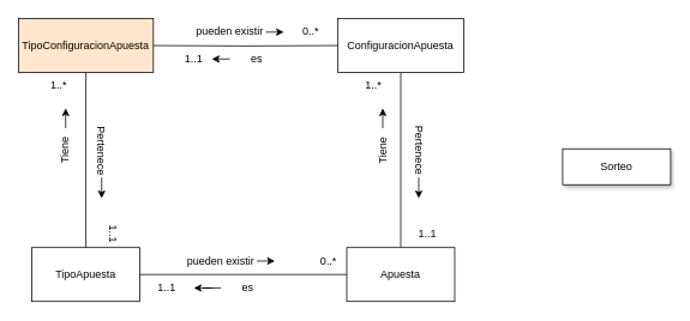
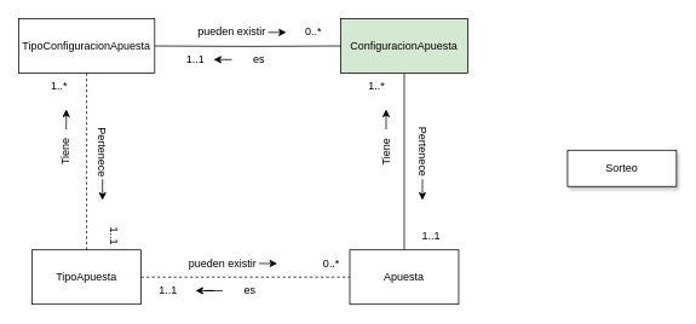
  <mxCell id="0" />
  <mxCell id="1" parent="0" />
  <mxCell id="2" value="Sorteo" style="rounded=0;whiteSpace=wrap;html=1;shadow=1;" vertex="1" parent="1"><mxGeometry x="625" y="165" width="120" height="40" as="geometry" /></mxCell>
  <mxCell id="3" style="edgeStyle=orthogonalEdgeStyle;rounded=0;orthogonalLoop=1;jettySize=auto;html=1;entryX=0.5;entryY=1;entryDx=0;entryDy=0;endArrow=none;endFill=0;" edge="1" parent="1" source="4" target="13"><mxGeometry relative="1" as="geometry" /></mxCell>
  <mxCell id="4" value="Apuesta" style="rounded=0;whiteSpace=wrap;html=1;" vertex="1" parent="1"><mxGeometry x="385" y="275" width="120" height="60" as="geometry" /></mxCell>
- <mxCell id="5" style="edgeStyle=orthogonalEdgeStyle;rounded=0;orthogonalLoop=1;jettySize=auto;html=1;endArrow=none;endFill=0;" edge="1" parent="1" source="6" target="4"><mxGeometry relative="1" as="geometry" /></mxCell>
+ <mxCell id="5" style="edgeStyle=orthogonalEdgeStyle;rounded=0;orthogonalLoop=1;jettySize=auto;html=1;endArrow=none;endFill=0;dashed=1;" edge="1" parent="1" source="6" target="4"><mxGeometry relative="1" as="geometry" /></mxCell>
  <mxCell id="6" value="TipoApuesta" style="rounded=0;whiteSpace=wrap;html=1;" vertex="1" parent="1"><mxGeometry x="35" y="275" width="120" height="60" as="geometry" /></mxCell>
  <mxCell id="7" style="edgeStyle=orthogonalEdgeStyle;rounded=0;orthogonalLoop=1;jettySize=auto;html=1;" edge="1" parent="1" source="8"><mxGeometry relative="1" as="geometry"><mxPoint x="305" y="290" as="targetPoint" /></mxGeometry></mxCell>
  <mxCell id="8" value="pueden existir" style="text;html=1;align=center;verticalAlign=middle;whiteSpace=wrap;rounded=0;" vertex="1" parent="1"><mxGeometry x="205" y="275" width="80" height="30" as="geometry" /></mxCell>
  <mxCell id="9" value="0..*" style="text;html=1;align=center;verticalAlign=middle;whiteSpace=wrap;rounded=0;" vertex="1" parent="1"><mxGeometry x="335" y="275" width="60" height="30" as="geometry" /></mxCell>
  <mxCell id="10" value="1..1" style="text;html=1;align=center;verticalAlign=middle;whiteSpace=wrap;rounded=0;" vertex="1" parent="1"><mxGeometry x="155" y="305" width="60" height="30" as="geometry" /></mxCell>
  <mxCell id="11" style="edgeStyle=orthogonalEdgeStyle;rounded=0;orthogonalLoop=1;jettySize=auto;html=1;entryX=1;entryY=0.5;entryDx=0;entryDy=0;" edge="1" parent="1" source="12" target="10"><mxGeometry relative="1" as="geometry" /></mxCell>
  <mxCell id="12" value="es" style="text;html=1;align=center;verticalAlign=middle;whiteSpace=wrap;rounded=0;" vertex="1" parent="1"><mxGeometry x="245" y="305" width="60" height="30" as="geometry" /></mxCell>
- <mxCell id="13" value="ConfiguracionApuesta" style="rounded=0;whiteSpace=wrap;html=1;" vertex="1" parent="1"><mxGeometry x="375" y="20" width="140" height="60" as="geometry" /></mxCell>
+ <mxCell id="13" value="ConfiguracionApuesta" style="rounded=0;whiteSpace=wrap;html=1;fillColor=#d5e8d4;" vertex="1" parent="1"><mxGeometry x="375" y="20" width="140" height="60" as="geometry" /></mxCell>
  <mxCell id="14" style="edgeStyle=orthogonalEdgeStyle;rounded=0;orthogonalLoop=1;jettySize=auto;html=1;" edge="1" parent="1" source="15"><mxGeometry relative="1" as="geometry"><mxPoint x="425" y="120" as="targetPoint" /></mxGeometry></mxCell>
  <mxCell id="15" value="Tiene" style="text;html=1;align=center;verticalAlign=middle;whiteSpace=wrap;rounded=0;rotation=-90;" vertex="1" parent="1"><mxGeometry x="400" y="152" width="50" height="30" as="geometry" /></mxCell>
  <mxCell id="16" value="1..*" style="text;html=1;align=center;verticalAlign=middle;whiteSpace=wrap;rounded=0;" vertex="1" parent="1"><mxGeometry x="385" y="80" width="60" height="30" as="geometry" /></mxCell>
  <mxCell id="17" style="edgeStyle=orthogonalEdgeStyle;rounded=0;orthogonalLoop=1;jettySize=auto;html=1;" edge="1" parent="1" source="18"><mxGeometry relative="1" as="geometry"><mxPoint x="465" y="220" as="targetPoint" /></mxGeometry></mxCell>
  <mxCell id="18" value="Pertenece" style="text;html=1;align=center;verticalAlign=middle;whiteSpace=wrap;rounded=0;rotation=90;" vertex="1" parent="1"><mxGeometry x="435" y="152" width="60" height="30" as="geometry" /></mxCell>
  <mxCell id="19" value="1..1" style="text;html=1;align=center;verticalAlign=middle;whiteSpace=wrap;rounded=0;" vertex="1" parent="1"><mxGeometry x="445" y="245" width="60" height="30" as="geometry" /></mxCell>
  <mxCell id="20" style="edgeStyle=orthogonalEdgeStyle;rounded=0;orthogonalLoop=1;jettySize=auto;html=1;entryX=0;entryY=0.5;entryDx=0;entryDy=0;endArrow=none;endFill=0;" edge="1" parent="1" target="13"><mxGeometry relative="1" as="geometry"><mxPoint x="170" y="50" as="sourcePoint" /></mxGeometry></mxCell>
- <mxCell id="21" style="edgeStyle=orthogonalEdgeStyle;rounded=0;orthogonalLoop=1;jettySize=auto;html=1;endArrow=none;endFill=0;" edge="1" parent="1" source="22" target="6"><mxGeometry relative="1" as="geometry" /></mxCell>
- <mxCell id="22" value="TipoConfiguracionApuesta" style="rounded=0;whiteSpace=wrap;html=1;fillColor=#ffe6cc;" vertex="1" parent="1"><mxGeometry x="20" y="20" width="150" height="60" as="geometry" /></mxCell>
+ <mxCell id="21" style="edgeStyle=orthogonalEdgeStyle;rounded=0;orthogonalLoop=1;jettySize=auto;html=1;endArrow=none;endFill=0;dashed=1;" edge="1" parent="1" source="22" target="6"><mxGeometry relative="1" as="geometry" /></mxCell>
+ <mxCell id="22" value="TipoConfiguracionApuesta" style="rounded=0;whiteSpace=wrap;html=1;" vertex="1" parent="1"><mxGeometry x="20" y="20" width="150" height="60" as="geometry" /></mxCell>
  <mxCell id="23" style="edgeStyle=orthogonalEdgeStyle;rounded=0;orthogonalLoop=1;jettySize=auto;html=1;" edge="1" parent="1" source="24"><mxGeometry relative="1" as="geometry"><mxPoint x="315" y="35" as="targetPoint" /></mxGeometry></mxCell>
  <mxCell id="24" value="pueden existir" style="text;html=1;align=center;verticalAlign=middle;whiteSpace=wrap;rounded=0;" vertex="1" parent="1"><mxGeometry x="215" y="20" width="80" height="30" as="geometry" /></mxCell>
  <mxCell id="25" style="edgeStyle=orthogonalEdgeStyle;rounded=0;orthogonalLoop=1;jettySize=auto;html=1;" edge="1" parent="1" source="26"><mxGeometry relative="1" as="geometry"><mxPoint x="235" y="65" as="targetPoint" /></mxGeometry></mxCell>
  <mxCell id="26" value="es" style="text;html=1;align=center;verticalAlign=middle;whiteSpace=wrap;rounded=0;" vertex="1" parent="1"><mxGeometry x="255" y="50" width="60" height="30" as="geometry" /></mxCell>
  <mxCell id="27" value="1..1" style="text;html=1;align=center;verticalAlign=middle;whiteSpace=wrap;rounded=0;" vertex="1" parent="1"><mxGeometry x="185" y="50" width="60" height="30" as="geometry" /></mxCell>
  <mxCell id="28" value="0..*" style="text;html=1;align=center;verticalAlign=middle;whiteSpace=wrap;rounded=0;" vertex="1" parent="1"><mxGeometry x="315" y="20" width="60" height="30" as="geometry" /></mxCell>
  <mxCell id="29" value="1..*" style="text;html=1;align=center;verticalAlign=middle;whiteSpace=wrap;rounded=0;" vertex="1" parent="1"><mxGeometry x="35" y="80" width="60" height="30" as="geometry" /></mxCell>
  <mxCell id="30" value="1..1" style="text;html=1;align=center;verticalAlign=middle;whiteSpace=wrap;rounded=0;rotation=90;" vertex="1" parent="1"><mxGeometry x="95" y="245" width="60" height="30" as="geometry" /></mxCell>
  <mxCell id="31" style="edgeStyle=orthogonalEdgeStyle;rounded=0;orthogonalLoop=1;jettySize=auto;html=1;" edge="1" parent="1" source="32"><mxGeometry relative="1" as="geometry"><mxPoint x="72.5" y="120" as="targetPoint" /></mxGeometry></mxCell>
  <mxCell id="32" value="Tiene" style="text;html=1;align=center;verticalAlign=middle;whiteSpace=wrap;rounded=0;rotation=-90;" vertex="1" parent="1"><mxGeometry x="47.5" y="152" width="50" height="30" as="geometry" /></mxCell>
  <mxCell id="33" style="edgeStyle=orthogonalEdgeStyle;rounded=0;orthogonalLoop=1;jettySize=auto;html=1;" edge="1" parent="1" source="34"><mxGeometry relative="1" as="geometry"><mxPoint x="112.5" y="220" as="targetPoint" /></mxGeometry></mxCell>
  <mxCell id="34" value="Pertenece" style="text;html=1;align=center;verticalAlign=middle;whiteSpace=wrap;rounded=0;rotation=90;" vertex="1" parent="1"><mxGeometry x="82.5" y="152" width="60" height="30" as="geometry" /></mxCell>
